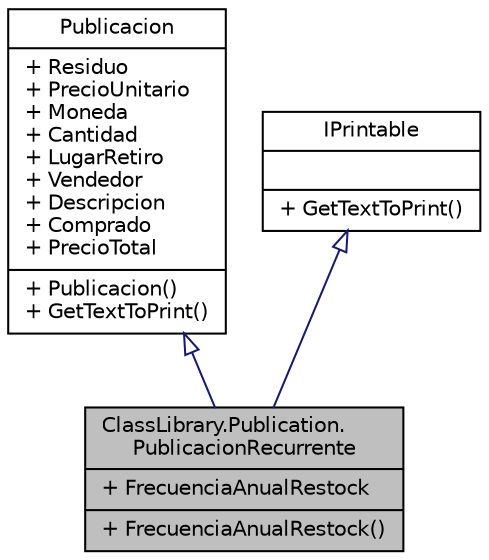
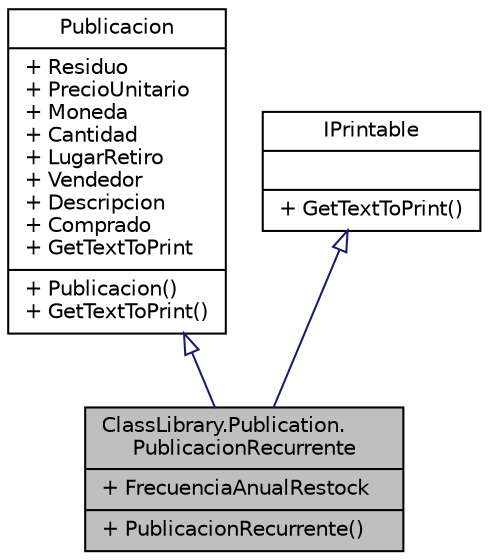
  digraph {
    node [color=black fillcolor=white fontname=Helvetica fontsize=10 shape=record style=filled]
    edge [arrowtail=onormal color=midnightblue dir=back fontname=Helvetica fontsize=10 labelfontname=Helvetica labelfontsize=10 style=solid]
-   n1 [fillcolor=grey75 fontcolor=black height=0.2 label="{ClassLibrary.Publication.\lPublicacionRecurrente\n|+ FrecuenciaAnualRestock\l|+ FrecuenciaAnualRestock()\l}" width=0.4]
-   n2 [height=0.2 label="{Publicacion\n|+ Residuo\l+ PrecioUnitario\l+ Moneda\l+ Cantidad\l+ LugarRetiro\l+ Vendedor\l+ Descripcion\l+ Comprado\l+ PrecioTotal\l|+ Publicacion()\l+ GetTextToPrint()\l}" width=0.4]
+   n1 [fillcolor=grey75 fontcolor=black height=0.2 label="{ClassLibrary.Publication.\lPublicacionRecurrente\n|+ FrecuenciaAnualRestock\l|+ PublicacionRecurrente()\l}" width=0.4]
+   n2 [height=0.2 label="{Publicacion\n|+ Residuo\l+ PrecioUnitario\l+ Moneda\l+ Cantidad\l+ LugarRetiro\l+ Vendedor\l+ Descripcion\l+ Comprado\l+ GetTextToPrint\l|+ Publicacion()\l+ GetTextToPrint()\l}" width=0.4]
    n3 [height=0.2 label="{IPrintable\n||+ GetTextToPrint()\l}" width=0.4]
    n2 -> n1
    n3 -> n1
  }
